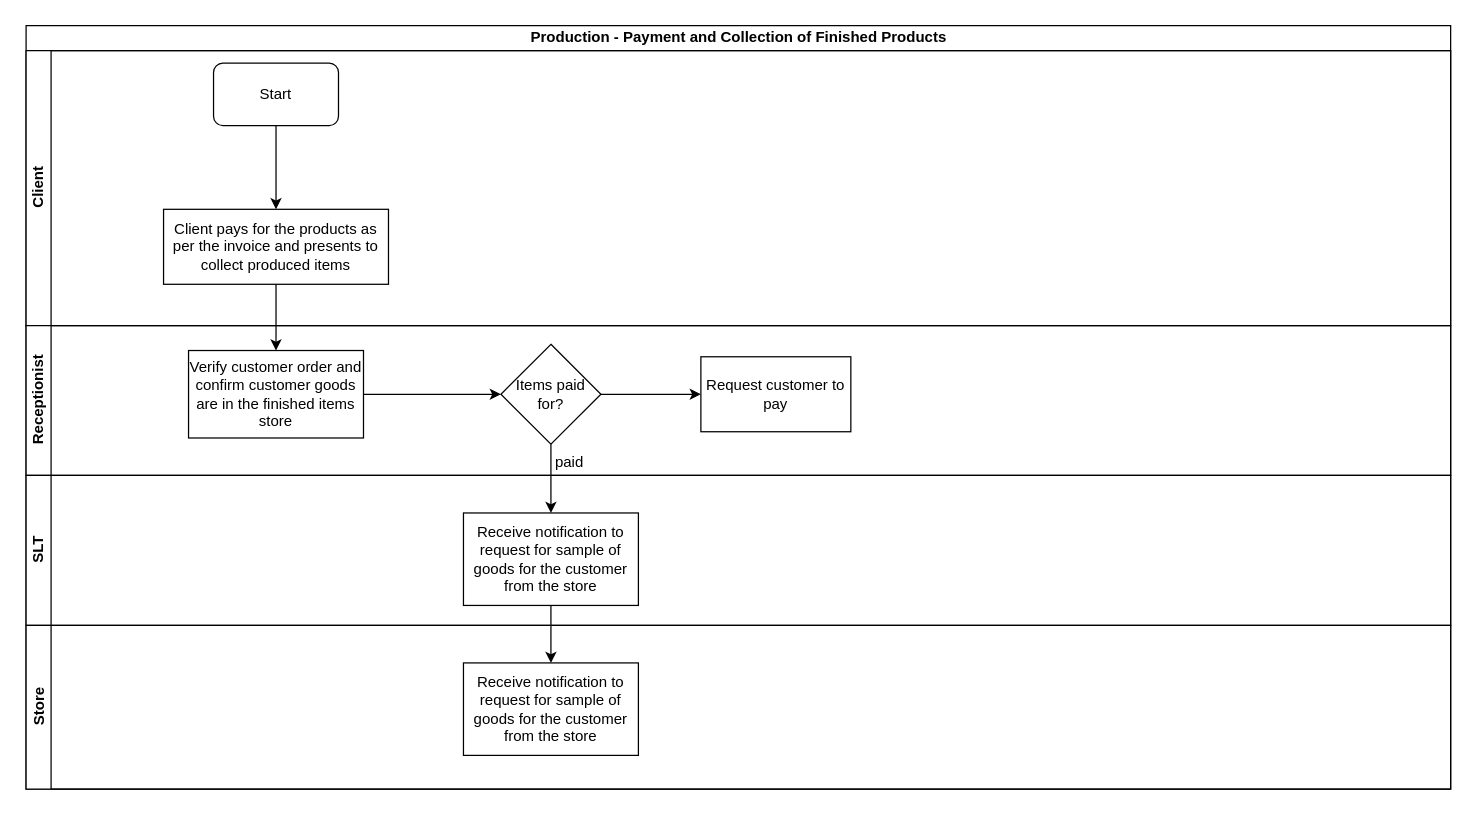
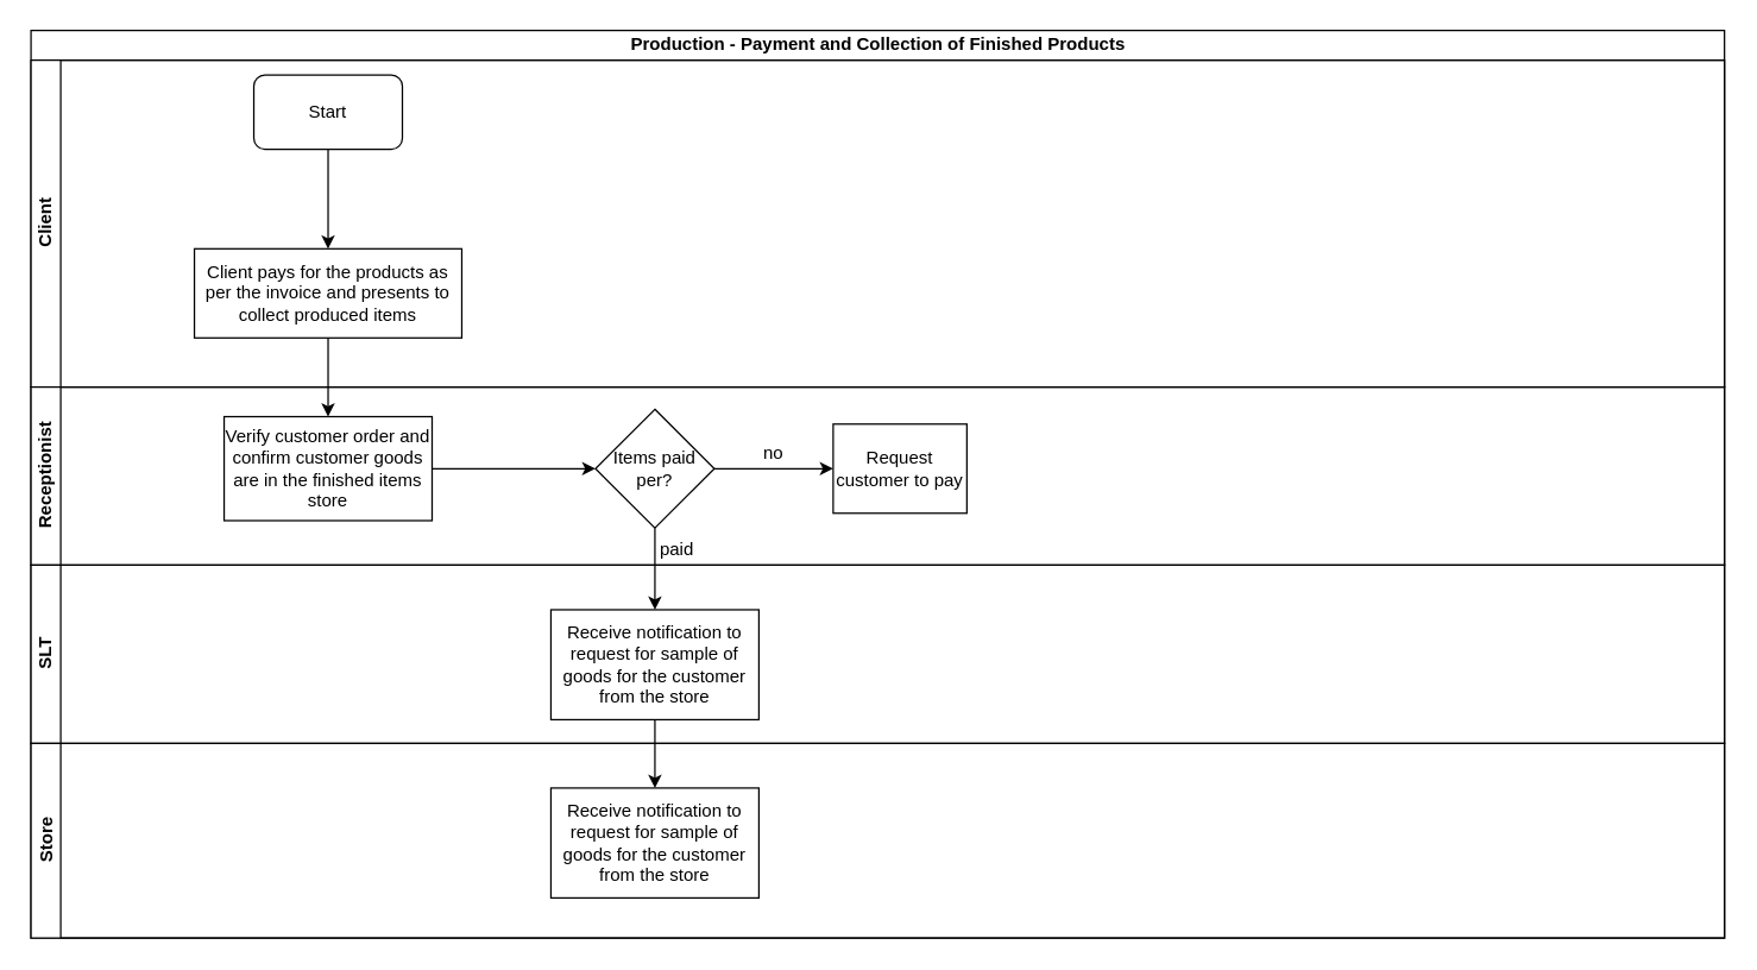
  <mxCell id="0" />
  <mxCell id="1" parent="0" />
  <mxCell id="2" value="Production - Payment and Collection of Finished Products" style="swimlane;html=1;childLayout=stackLayout;resizeParent=1;resizeParentMax=0;horizontal=1;startSize=20;horizontalStack=0;" parent="1" vertex="1"><mxGeometry x="20" y="20" width="1140" height="611" as="geometry" /></mxCell>
  <mxCell id="3" value="Client" style="swimlane;html=1;startSize=20;horizontal=0;" parent="2" vertex="1"><mxGeometry y="20" width="1140" height="220" as="geometry" /></mxCell>
  <mxCell id="4" value="Start" style="rounded=1;whiteSpace=wrap;html=1;" parent="3" vertex="1"><mxGeometry x="150" y="10" width="100" height="50" as="geometry" /></mxCell>
  <mxCell id="5" value="Client pays for the products as per the invoice and presents to collect produced items" style="rounded=0;whiteSpace=wrap;html=1;" parent="3" vertex="1"><mxGeometry x="110" y="127" width="180" height="60" as="geometry" /></mxCell>
  <mxCell id="6" value="" style="edgeStyle=orthogonalEdgeStyle;rounded=0;orthogonalLoop=1;jettySize=auto;html=1;entryX=0.5;entryY=0;entryDx=0;entryDy=0;" parent="3" source="4" target="5" edge="1"><mxGeometry relative="1" as="geometry"><mxPoint x="200" y="135" as="targetPoint" /></mxGeometry></mxCell>
  <mxCell id="7" value="Receptionist" style="swimlane;html=1;startSize=20;horizontal=0;" parent="2" vertex="1"><mxGeometry y="240" width="1140" height="120" as="geometry" /></mxCell>
  <mxCell id="8" value="Verify customer order and confirm customer goods are in the finished items store" style="whiteSpace=wrap;html=1;rounded=0;" parent="7" vertex="1"><mxGeometry x="130" y="20" width="140" height="70" as="geometry" /></mxCell>
- <mxCell id="9" value="Request customer to pay" style="whiteSpace=wrap;html=1;rounded=0;" parent="7" vertex="1"><mxGeometry x="540" y="25" width="120" height="60" as="geometry" /></mxCell>
+ <mxCell id="9" value="Request customer to pay" style="whiteSpace=wrap;html=1;rounded=0;" parent="7" vertex="1"><mxGeometry x="540" y="25" width="90" height="60" as="geometry" /></mxCell>
+ <mxCell id="10" value="no" style="text;html=1;strokeColor=none;fillColor=none;align=center;verticalAlign=middle;whiteSpace=wrap;rounded=0;" parent="7" vertex="1"><mxGeometry x="480" y="35" width="40" height="20" as="geometry" /></mxCell>
  <mxCell id="11" value="paid" style="text;html=1;strokeColor=none;fillColor=none;align=center;verticalAlign=middle;whiteSpace=wrap;rounded=0;" vertex="1" parent="7"><mxGeometry x="415" y="100" width="40" height="20" as="geometry" /></mxCell>
  <mxCell id="12" value="SLT" style="swimlane;html=1;startSize=20;horizontal=0;" parent="2" vertex="1"><mxGeometry y="360" width="1140" height="120" as="geometry" /></mxCell>
  <mxCell id="13" value="Receive notification to request for sample of goods for the customer from the store" style="whiteSpace=wrap;html=1;rounded=0;" parent="12" vertex="1"><mxGeometry x="350" y="30" width="140" height="74" as="geometry" /></mxCell>
  <mxCell id="14" value="" style="edgeStyle=orthogonalEdgeStyle;rounded=0;orthogonalLoop=1;jettySize=auto;html=1;" parent="2" source="5" target="8" edge="1"><mxGeometry relative="1" as="geometry" /></mxCell>
  <mxCell id="15" value="Store" style="swimlane;html=1;startSize=20;horizontal=0;" parent="2" vertex="1"><mxGeometry y="480" width="1140" height="131" as="geometry" /></mxCell>
  <mxCell id="16" value="Receive notification to request for sample of goods for the customer from the store" style="whiteSpace=wrap;html=1;rounded=0;" parent="15" vertex="1"><mxGeometry x="350" y="30" width="140" height="74" as="geometry" /></mxCell>
  <mxCell id="17" value="" style="edgeStyle=orthogonalEdgeStyle;rounded=0;orthogonalLoop=1;jettySize=auto;html=1;entryX=0.5;entryY=0;entryDx=0;entryDy=0;" parent="2" source="13" target="16" edge="1"><mxGeometry relative="1" as="geometry"><mxPoint x="420" y="551" as="targetPoint" /></mxGeometry></mxCell>
  <mxCell id="18" value="" style="edgeStyle=orthogonalEdgeStyle;rounded=0;orthogonalLoop=1;jettySize=auto;html=1;" parent="1" source="20" target="9" edge="1"><mxGeometry relative="1" as="geometry" /></mxCell>
  <mxCell id="19" value="" style="edgeStyle=orthogonalEdgeStyle;rounded=0;orthogonalLoop=1;jettySize=auto;html=1;" parent="1" source="20" target="13" edge="1"><mxGeometry relative="1" as="geometry" /></mxCell>
- <mxCell id="20" value="Items paid for?" style="rhombus;whiteSpace=wrap;html=1;rounded=0;" parent="1" vertex="1"><mxGeometry x="400" y="275" width="80" height="80" as="geometry" /></mxCell>
+ <mxCell id="20" value="Items paid per?" style="rhombus;whiteSpace=wrap;html=1;rounded=0;" parent="1" vertex="1"><mxGeometry x="400" y="275" width="80" height="80" as="geometry" /></mxCell>
  <mxCell id="21" value="" style="edgeStyle=orthogonalEdgeStyle;rounded=0;orthogonalLoop=1;jettySize=auto;html=1;" parent="1" source="8" target="20" edge="1"><mxGeometry relative="1" as="geometry" /></mxCell>
